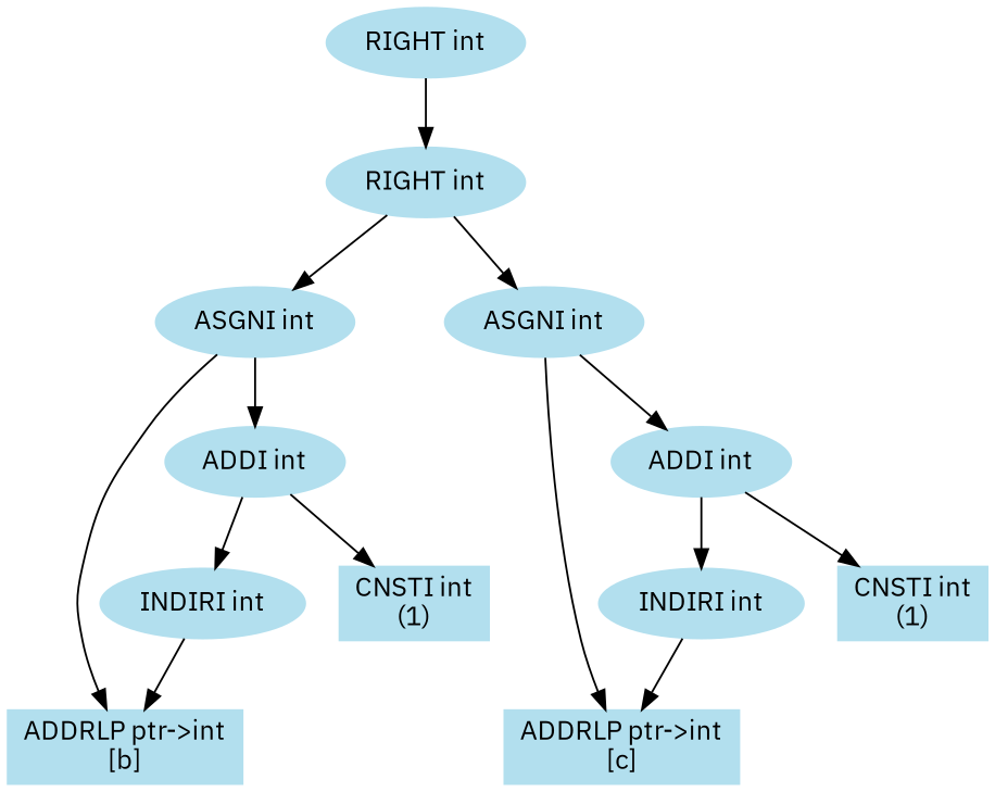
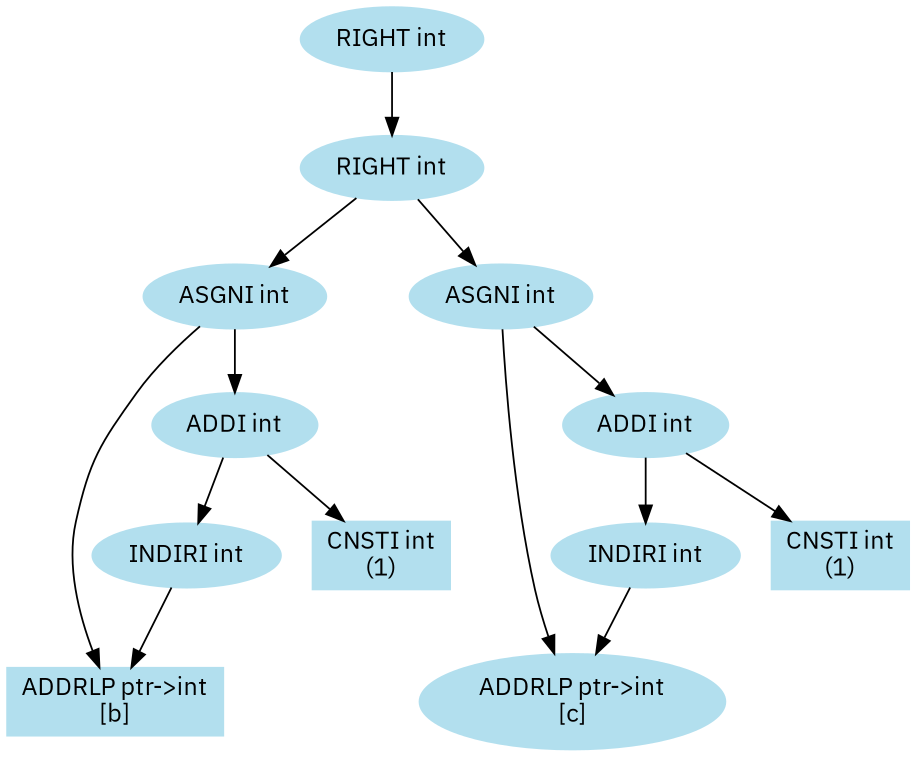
  digraph {
    fontname="IBM Plex Sans"
    node [color=lightblue2 style=filled fontname="IBM Plex Sans"]
    edge [fontname="IBM Plex Sans"]
    n1 [label="RIGHT int"]
    n2 [label="RIGHT int"]
    n3 [label="ASGNI int"]
    n4 [label="ASGNI int"]
    n5 [label="ADDRLP ptr->int\n\[b\]" shape=box]
    n6 [label="ADDI int"]
-   n7 [label="ADDRLP ptr->int\n\[c\]" shape=box]
+   n7 [label="ADDRLP ptr->int\n\[c\]" shape=ellipse]
    n8 [label="ADDI int"]
    n9 [label="INDIRI int"]
    n10 [label="CNSTI int\n\(1\)" shape=box]
    n11 [label="INDIRI int"]
    n12 [label="CNSTI int\n\(1\)" shape=box]
    n1 -> n2
    n2 -> n3
    n2 -> n4
    n3 -> n5
    n3 -> n6
    n4 -> n7
    n4 -> n8
    n6 -> n9
    n6 -> n10
    n8 -> n11
    n8 -> n12
    n9 -> n5
    n11 -> n7
  }
